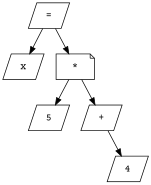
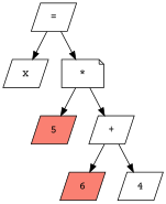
  digraph {
    fontname="Courier Prime"
    node [fillcolor=white fontname="Courier Prime" shape=parallelogram style=filled]
    edge [fontname="Courier Prime"]
    n1 [label="="]
    n2 [label=x]
    n3 [label="*" shape=note]
-   n4 [label=5]
+   n4 [fillcolor=salmon label=5]
    n5 [label="+"]
+   n6 [fillcolor=salmon label=6]
    n7 [label=4]
    n1 -> n2
    n1 -> n3
    n3 -> n4
    n3 -> n5
+   n5 -> n6
    n5 -> n7
  }
